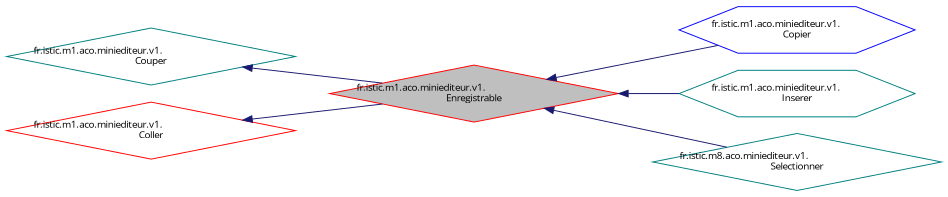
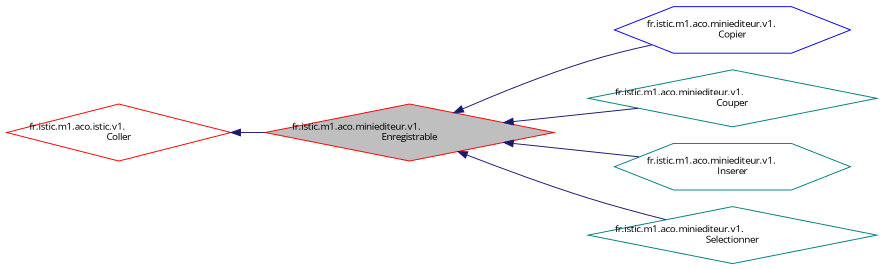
  digraph {
    fontname="Open Sans"
    rankdir=LR
    node [color=teal fillcolor=white fontname="Open Sans" fontsize=10 shape=diamond style=filled]
    edge [color=midnightblue dir=back fontname="Open Sans" fontsize=10 labelfontname=Helvetica labelfontsize=10 style=solid]
    n1 [color=red fillcolor=grey75 fontcolor=black height=0.2 label="fr.istic.m1.aco.miniediteur.v1.\lEnregistrable" width=0.4]
    n2 [color=blue height=0.2 label="fr.istic.m1.aco.miniediteur.v1.\lCopier" shape=hexagon width=0.4]
    n3 [height=0.2 label="fr.istic.m1.aco.miniediteur.v1.\lCouper" width=0.4]
    n4 [height=0.2 label="fr.istic.m1.aco.miniediteur.v1.\lInserer" shape=hexagon width=0.4]
-   n5 [height=0.2 label="fr.istic.m8.aco.miniediteur.v1.\lSelectionner" width=0.4]
-   n6 [color=red height=0.2 label="fr.istic.m1.aco.miniediteur.v1.\lColler" width=0.4]
+   n5 [height=0.2 label="fr.istic.m1.aco.miniediteur.v1.\lSelectionner" width=0.4]
+   n6 [color=red height=0.2 label="fr.istic.m1.aco.istic.v1.\lColler" width=0.4]
    n1 -> n2
-   n3 -> n1
+   n1 -> n3
    n1 -> n4
    n1 -> n5
    n6 -> n1
  }
